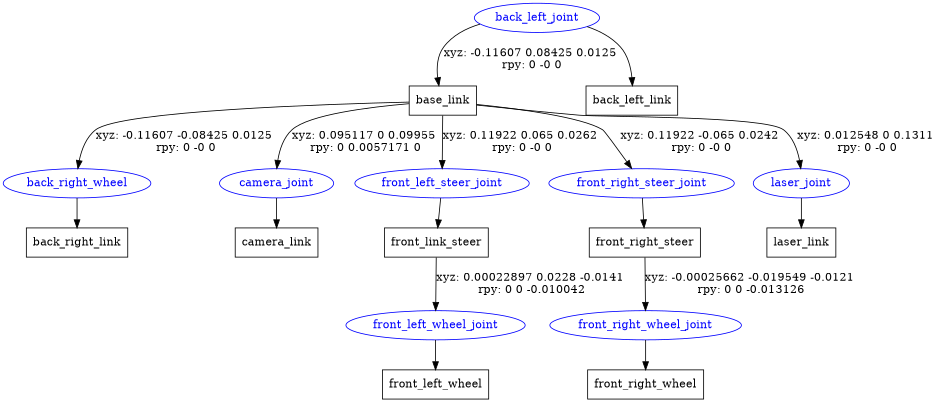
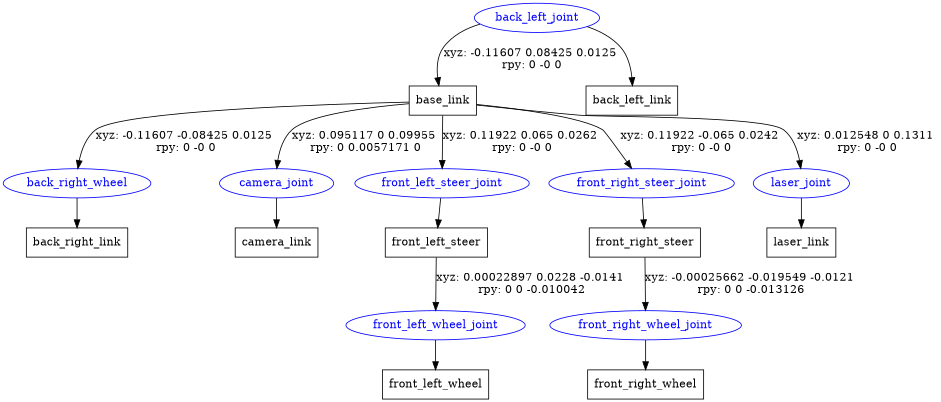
  digraph {
    node [shape=box]
    n1 [label=base_link]
    n2 [color=blue fontcolor=blue label=back_right_wheel shape=ellipse]
    camera_joint [color=blue fontcolor=blue shape=ellipse]
    front_left_steer_joint [color=blue fontcolor=blue shape=ellipse]
    front_right_steer_joint [color=blue fontcolor=blue shape=ellipse]
    laser_joint [color=blue fontcolor=blue shape=ellipse]
    back_left_joint [color=blue fontcolor=blue shape=ellipse]
    n8 [label=back_left_link]
    n9 [label=back_right_link]
    n10 [label=camera_link]
-   n11 [label=front_link_steer]
+   n11 [label=front_left_steer]
    n12 [label=front_right_steer]
    n13 [label=laser_link]
    front_left_wheel_joint [color=blue fontcolor=blue shape=ellipse]
    n15 [label=front_left_wheel]
    front_right_wheel_joint [color=blue fontcolor=blue shape=ellipse]
    n17 [label=front_right_wheel]
    n1 -> n2 [label="xyz: -0.11607 -0.08425 0.0125 \nrpy: 0 -0 0"]
    n1 -> camera_joint [label="xyz: 0.095117 0 0.09955 \nrpy: 0 0.0057171 0"]
    n1 -> front_left_steer_joint [label="xyz: 0.11922 0.065 0.0262 \nrpy: 0 -0 0"]
    n1 -> front_right_steer_joint [label="xyz: 0.11922 -0.065 0.0242 \nrpy: 0 -0 0"]
    n1 -> laser_joint [label="xyz: 0.012548 0 0.1311 \nrpy: 0 -0 0"]
    n2 -> n9
    camera_joint -> n10
    front_left_steer_joint -> n11
    front_right_steer_joint -> n12
    laser_joint -> n13
    back_left_joint -> n1 [label="xyz: -0.11607 0.08425 0.0125 \nrpy: 0 -0 0"]
    back_left_joint -> n8
    n11 -> front_left_wheel_joint [label="xyz: 0.00022897 0.0228 -0.0141 \nrpy: 0 0 -0.010042"]
    n12 -> front_right_wheel_joint [label="xyz: -0.00025662 -0.019549 -0.0121 \nrpy: 0 0 -0.013126"]
    front_left_wheel_joint -> n15
    front_right_wheel_joint -> n17
  }
